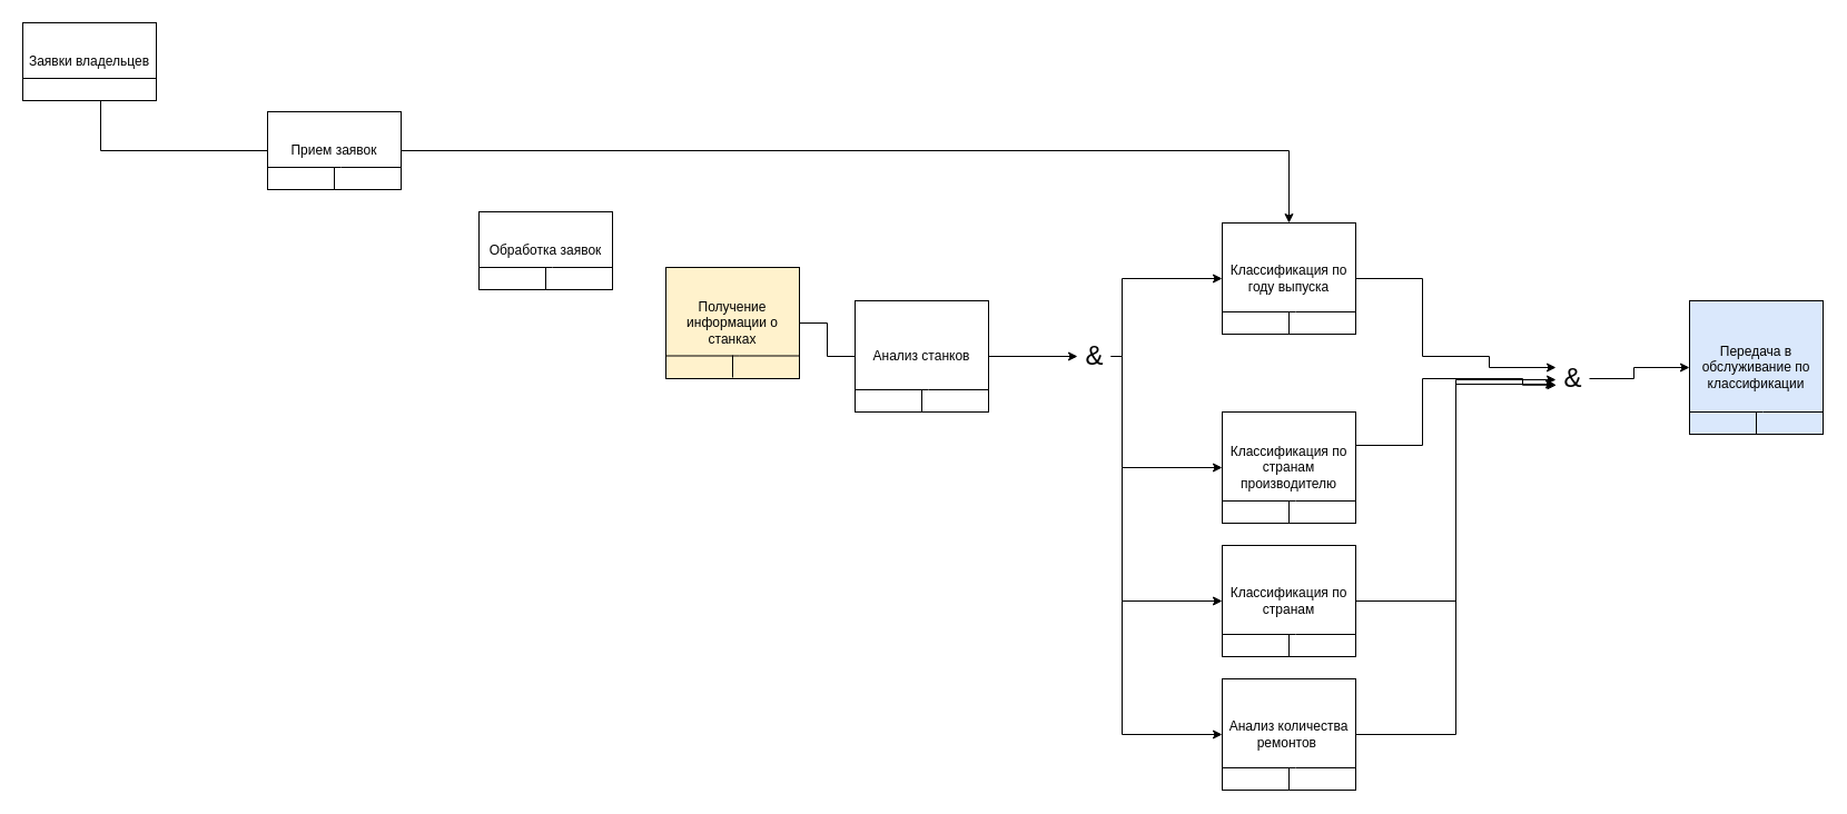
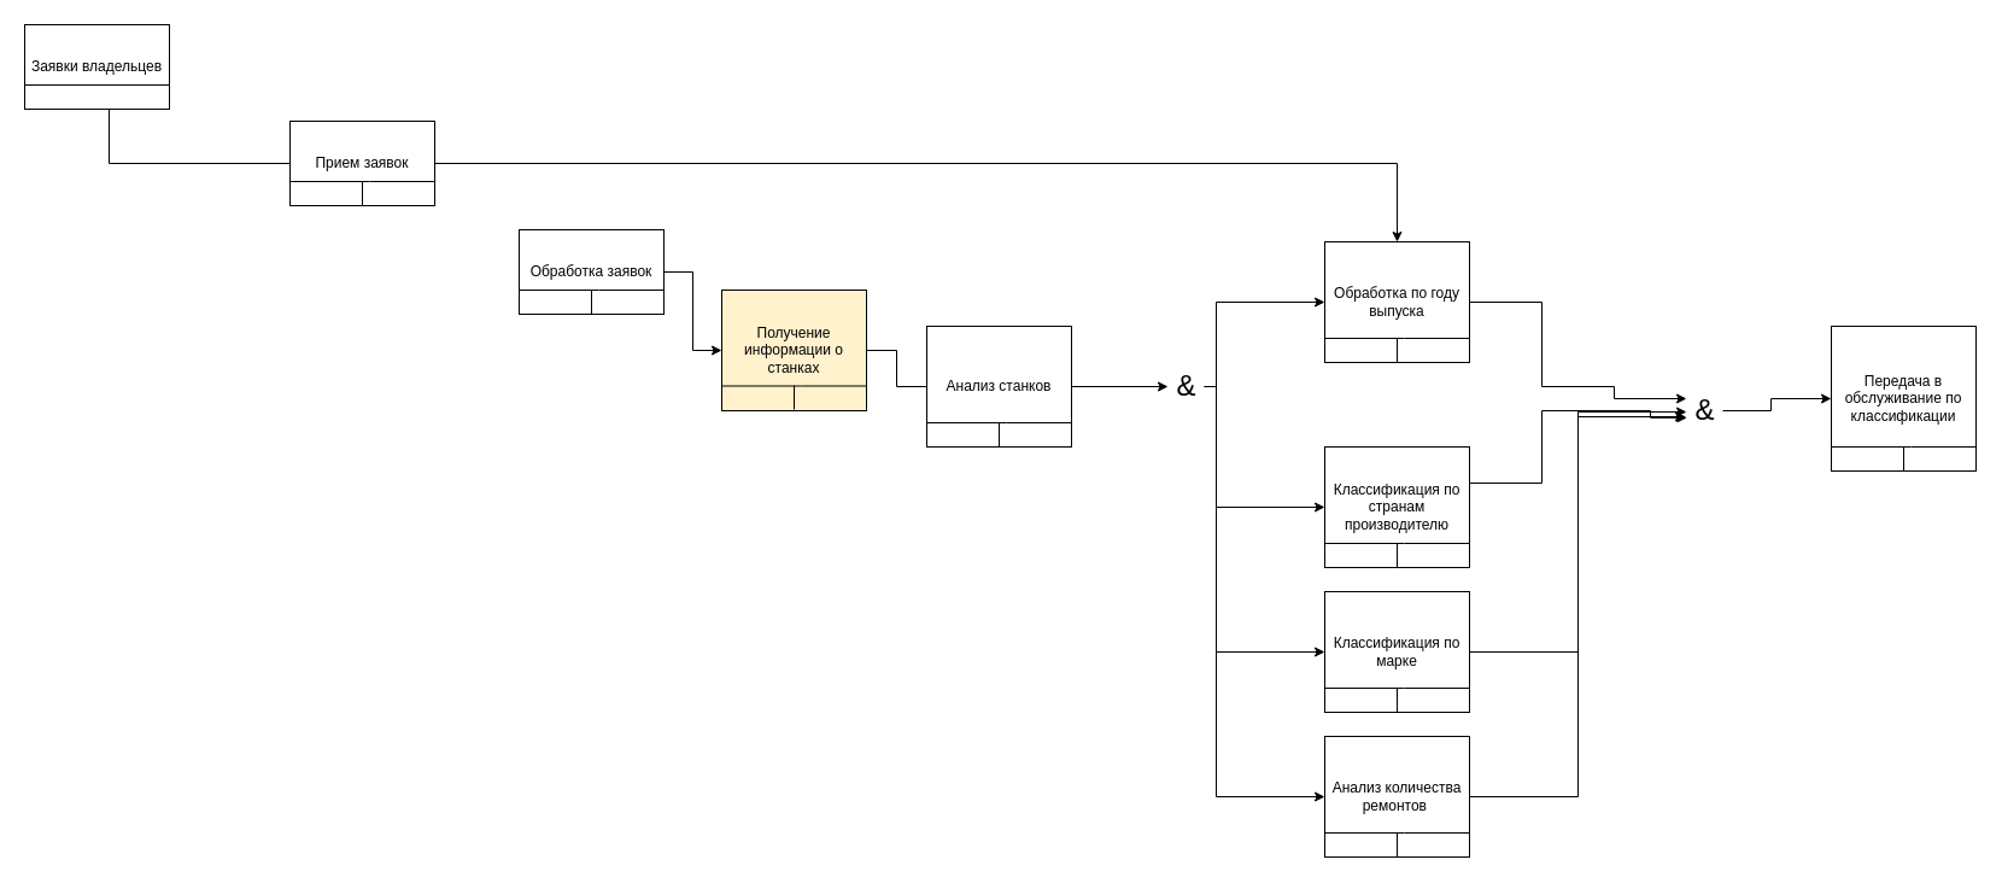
  <mxCell id="0" />
  <mxCell id="1" parent="0" />
  <mxCell id="2" value="Заявки владельцев" style="rounded=0;whiteSpace=wrap;html=1;" vertex="1" parent="1"><mxGeometry x="20" y="20" width="120" height="70" as="geometry" /></mxCell>
  <mxCell id="3" value="" style="endArrow=none;html=1;rounded=0;" edge="1" parent="1"><mxGeometry width="50" height="50" relative="1" as="geometry"><mxPoint x="20" y="70" as="sourcePoint" /><mxPoint x="140" y="70" as="targetPoint" /></mxGeometry></mxCell>
  <mxCell id="4" style="edgeStyle=orthogonalEdgeStyle;rounded=0;orthogonalLoop=1;jettySize=auto;html=1;" edge="1" parent="1" source="5" target="25"><mxGeometry relative="1" as="geometry" /></mxCell>
  <mxCell id="5" value="Прием заявок" style="rounded=0;whiteSpace=wrap;html=1;" vertex="1" parent="1"><mxGeometry x="240" y="100" width="120" height="70" as="geometry" /></mxCell>
  <mxCell id="6" value="" style="endArrow=none;html=1;rounded=0;" edge="1" parent="1"><mxGeometry width="50" height="50" relative="1" as="geometry"><mxPoint x="240" y="150" as="sourcePoint" /><mxPoint x="360" y="150" as="targetPoint" /><Array as="points"><mxPoint x="306" y="150" /></Array></mxGeometry></mxCell>
  <mxCell id="7" value="" style="endArrow=none;html=1;rounded=0;" edge="1" parent="1"><mxGeometry width="50" height="50" relative="1" as="geometry"><mxPoint x="300" y="170" as="sourcePoint" /><mxPoint x="300" y="150" as="targetPoint" /></mxGeometry></mxCell>
+ <mxCell id="8" style="edgeStyle=orthogonalEdgeStyle;rounded=0;orthogonalLoop=1;jettySize=auto;html=1;" edge="1" parent="1" source="9" target="39"><mxGeometry relative="1" as="geometry" /></mxCell>
  <mxCell id="9" value="Обработка заявок" style="rounded=0;whiteSpace=wrap;html=1;" vertex="1" parent="1"><mxGeometry x="430" y="190" width="120" height="70" as="geometry" /></mxCell>
  <mxCell id="10" value="" style="endArrow=none;html=1;rounded=0;" edge="1" parent="1"><mxGeometry width="50" height="50" relative="1" as="geometry"><mxPoint x="430" y="240" as="sourcePoint" /><mxPoint x="550" y="240" as="targetPoint" /><Array as="points"><mxPoint x="496" y="240" /></Array></mxGeometry></mxCell>
  <mxCell id="11" value="" style="endArrow=none;html=1;rounded=0;" edge="1" parent="1"><mxGeometry width="50" height="50" relative="1" as="geometry"><mxPoint x="490" y="260" as="sourcePoint" /><mxPoint x="490" y="240" as="targetPoint" /></mxGeometry></mxCell>
  <mxCell id="12" value="" style="endArrow=none;html=1;rounded=0;" edge="1" parent="1" source="5"><mxGeometry width="50" height="50" relative="1" as="geometry"><mxPoint x="220" y="140" as="sourcePoint" /><mxPoint x="90" y="90" as="targetPoint" /><Array as="points"><mxPoint x="90" y="135" /></Array></mxGeometry></mxCell>
  <mxCell id="13" style="edgeStyle=orthogonalEdgeStyle;rounded=0;orthogonalLoop=1;jettySize=auto;html=1;fontSize=24;" edge="1" parent="1" source="14" target="23"><mxGeometry relative="1" as="geometry" /></mxCell>
  <mxCell id="14" value="Анализ станков" style="rounded=0;whiteSpace=wrap;html=1;" vertex="1" parent="1"><mxGeometry x="768" y="270" width="120" height="100" as="geometry" /></mxCell>
  <mxCell id="15" value="" style="endArrow=none;html=1;rounded=0;" edge="1" parent="1"><mxGeometry width="50" height="50" relative="1" as="geometry"><mxPoint x="768" y="350" as="sourcePoint" /><mxPoint x="888" y="350" as="targetPoint" /><Array as="points"><mxPoint x="834" y="350" /></Array></mxGeometry></mxCell>
  <mxCell id="16" value="" style="endArrow=none;html=1;rounded=0;" edge="1" parent="1"><mxGeometry width="50" height="50" relative="1" as="geometry"><mxPoint x="828" y="370" as="sourcePoint" /><mxPoint x="828" y="350" as="targetPoint" /></mxGeometry></mxCell>
  <mxCell id="17" style="edgeStyle=orthogonalEdgeStyle;rounded=0;orthogonalLoop=1;jettySize=auto;html=1;fontSize=24;entryX=0.013;entryY=0.79;entryDx=0;entryDy=0;entryPerimeter=0;" edge="1" parent="1" source="18" target="29"><mxGeometry relative="1" as="geometry"><mxPoint x="1298" y="340" as="targetPoint" /><Array as="points"><mxPoint x="1278" y="400" /><mxPoint x="1278" y="340" /><mxPoint x="1368" y="340" /></Array></mxGeometry></mxCell>
  <mxCell id="18" value="Классификация по странам производителю" style="rounded=0;whiteSpace=wrap;html=1;" vertex="1" parent="1"><mxGeometry x="1098" y="370" width="120" height="100" as="geometry" /></mxCell>
  <mxCell id="19" value="" style="endArrow=none;html=1;rounded=0;" edge="1" parent="1"><mxGeometry width="50" height="50" relative="1" as="geometry"><mxPoint x="1098" y="450" as="sourcePoint" /><mxPoint x="1218" y="450" as="targetPoint" /><Array as="points"><mxPoint x="1164" y="450" /></Array></mxGeometry></mxCell>
  <mxCell id="20" value="" style="endArrow=none;html=1;rounded=0;" edge="1" parent="1"><mxGeometry width="50" height="50" relative="1" as="geometry"><mxPoint x="1158" y="470" as="sourcePoint" /><mxPoint x="1158" y="450" as="targetPoint" /></mxGeometry></mxCell>
  <mxCell id="21" style="edgeStyle=orthogonalEdgeStyle;rounded=0;orthogonalLoop=1;jettySize=auto;html=1;fontSize=24;entryX=0;entryY=0.5;entryDx=0;entryDy=0;" edge="1" parent="1" source="23" target="25"><mxGeometry relative="1" as="geometry"><mxPoint x="1038" y="250" as="targetPoint" /><Array as="points"><mxPoint x="1008" y="320" /><mxPoint x="1008" y="250" /></Array></mxGeometry></mxCell>
  <mxCell id="22" style="edgeStyle=orthogonalEdgeStyle;rounded=0;orthogonalLoop=1;jettySize=auto;html=1;fontSize=24;entryX=0;entryY=0.5;entryDx=0;entryDy=0;" edge="1" parent="1" source="23" target="18"><mxGeometry relative="1" as="geometry"><mxPoint x="1088" y="420" as="targetPoint" /><Array as="points"><mxPoint x="1008" y="320" /><mxPoint x="1008" y="420" /></Array></mxGeometry></mxCell>
  <mxCell id="23" value="&lt;font style=&quot;font-size: 24px;&quot;&gt;&amp;amp;&lt;/font&gt;" style="text;html=1;align=center;verticalAlign=middle;resizable=0;points=[];autosize=1;strokeColor=none;fillColor=none;" vertex="1" parent="1"><mxGeometry x="968" y="310" width="30" height="20" as="geometry" /></mxCell>
  <mxCell id="24" style="edgeStyle=orthogonalEdgeStyle;rounded=0;orthogonalLoop=1;jettySize=auto;html=1;fontSize=24;" edge="1" parent="1" source="25" target="29"><mxGeometry relative="1" as="geometry"><mxPoint x="1338" y="340" as="targetPoint" /><Array as="points"><mxPoint x="1278" y="250" /><mxPoint x="1278" y="320" /><mxPoint x="1338" y="320" /><mxPoint x="1338" y="330" /></Array></mxGeometry></mxCell>
- <mxCell id="25" value="Классификация по году выпуска" style="rounded=0;whiteSpace=wrap;html=1;" vertex="1" parent="1"><mxGeometry x="1098" y="200" width="120" height="100" as="geometry" /></mxCell>
+ <mxCell id="25" value="Обработка по году выпуска" style="rounded=0;whiteSpace=wrap;html=1;" vertex="1" parent="1"><mxGeometry x="1098" y="200" width="120" height="100" as="geometry" /></mxCell>
  <mxCell id="26" value="" style="endArrow=none;html=1;rounded=0;" edge="1" parent="1"><mxGeometry width="50" height="50" relative="1" as="geometry"><mxPoint x="1098" y="280" as="sourcePoint" /><mxPoint x="1218" y="280" as="targetPoint" /><Array as="points"><mxPoint x="1164" y="280" /></Array></mxGeometry></mxCell>
  <mxCell id="27" value="" style="endArrow=none;html=1;rounded=0;" edge="1" parent="1"><mxGeometry width="50" height="50" relative="1" as="geometry"><mxPoint x="1158" y="300" as="sourcePoint" /><mxPoint x="1158" y="280" as="targetPoint" /></mxGeometry></mxCell>
  <mxCell id="28" style="edgeStyle=orthogonalEdgeStyle;rounded=0;orthogonalLoop=1;jettySize=auto;html=1;fontSize=24;" edge="1" parent="1" source="29" target="30"><mxGeometry relative="1" as="geometry"><Array as="points"><mxPoint x="1468" y="340" /><mxPoint x="1468" y="330" /></Array></mxGeometry></mxCell>
  <mxCell id="29" value="&lt;font style=&quot;font-size: 24px;&quot;&gt;&amp;amp;&lt;/font&gt;" style="text;html=1;align=center;verticalAlign=middle;resizable=0;points=[];autosize=1;strokeColor=none;fillColor=none;" vertex="1" parent="1"><mxGeometry x="1398" y="330" width="30" height="20" as="geometry" /></mxCell>
- <mxCell id="30" value="Передача в обслуживание по классификации" style="rounded=0;whiteSpace=wrap;html=1;fillColor=#dae8fc;" vertex="1" parent="1"><mxGeometry x="1518" y="270" width="120" height="120" as="geometry" /></mxCell>
+ <mxCell id="30" value="Передача в обслуживание по классификации" style="rounded=0;whiteSpace=wrap;html=1;" vertex="1" parent="1"><mxGeometry x="1518" y="270" width="120" height="120" as="geometry" /></mxCell>
  <mxCell id="31" value="" style="endArrow=none;html=1;rounded=0;" edge="1" parent="1"><mxGeometry width="50" height="50" relative="1" as="geometry"><mxPoint x="1518" y="370" as="sourcePoint" /><mxPoint x="1638" y="370" as="targetPoint" /><Array as="points"><mxPoint x="1584" y="370" /></Array></mxGeometry></mxCell>
  <mxCell id="32" value="" style="endArrow=none;html=1;rounded=0;" edge="1" parent="1"><mxGeometry width="50" height="50" relative="1" as="geometry"><mxPoint x="1578" y="390" as="sourcePoint" /><mxPoint x="1578" y="370" as="targetPoint" /></mxGeometry></mxCell>
  <mxCell id="33" style="edgeStyle=orthogonalEdgeStyle;rounded=0;orthogonalLoop=1;jettySize=auto;html=1;exitX=1;exitY=0.5;exitDx=0;exitDy=0;entryX=-0.033;entryY=0.75;entryDx=0;entryDy=0;entryPerimeter=0;" edge="1" parent="1" source="34" target="29"><mxGeometry relative="1" as="geometry" /></mxCell>
- <mxCell id="34" value="Классификация по странам" style="rounded=0;whiteSpace=wrap;html=1;" vertex="1" parent="1"><mxGeometry x="1098" y="490" width="120" height="100" as="geometry" /></mxCell>
+ <mxCell id="34" value="Классификация по марке" style="rounded=0;whiteSpace=wrap;html=1;" vertex="1" parent="1"><mxGeometry x="1098" y="490" width="120" height="100" as="geometry" /></mxCell>
  <mxCell id="35" value="" style="endArrow=none;html=1;rounded=0;" edge="1" parent="1"><mxGeometry width="50" height="50" relative="1" as="geometry"><mxPoint x="1098" y="570" as="sourcePoint" /><mxPoint x="1218" y="570" as="targetPoint" /><Array as="points"><mxPoint x="1164" y="570" /></Array></mxGeometry></mxCell>
  <mxCell id="36" value="" style="endArrow=none;html=1;rounded=0;" edge="1" parent="1"><mxGeometry width="50" height="50" relative="1" as="geometry"><mxPoint x="1158" y="590" as="sourcePoint" /><mxPoint x="1158" y="570" as="targetPoint" /></mxGeometry></mxCell>
  <mxCell id="37" value="" style="endArrow=classic;html=1;rounded=0;entryX=0;entryY=0.5;entryDx=0;entryDy=0;" edge="1" parent="1" target="34"><mxGeometry width="50" height="50" relative="1" as="geometry"><mxPoint x="1008" y="420" as="sourcePoint" /><mxPoint x="1008" y="620" as="targetPoint" /><Array as="points"><mxPoint x="1008" y="540" /></Array></mxGeometry></mxCell>
  <mxCell id="38" style="edgeStyle=orthogonalEdgeStyle;rounded=0;orthogonalLoop=1;jettySize=auto;html=1;entryX=0;entryY=0.5;entryDx=0;entryDy=0;endArrow=none;" edge="1" parent="1" source="39" target="14"><mxGeometry relative="1" as="geometry" /></mxCell>
  <mxCell id="39" value="Получение информации о станках" style="rounded=0;whiteSpace=wrap;html=1;fillColor=#fff2cc;" vertex="1" parent="1"><mxGeometry x="598" y="240" width="120" height="100" as="geometry" /></mxCell>
  <mxCell id="40" value="" style="endArrow=none;html=1;rounded=0;" edge="1" parent="1"><mxGeometry width="50" height="50" relative="1" as="geometry"><mxPoint x="598" y="319.5" as="sourcePoint" /><mxPoint x="718" y="319.5" as="targetPoint" /><Array as="points"><mxPoint x="664" y="319.5" /></Array></mxGeometry></mxCell>
  <mxCell id="41" value="" style="endArrow=none;html=1;rounded=0;" edge="1" parent="1"><mxGeometry width="50" height="50" relative="1" as="geometry"><mxPoint x="658" y="339" as="sourcePoint" /><mxPoint x="658" y="319" as="targetPoint" /></mxGeometry></mxCell>
  <mxCell id="42" style="edgeStyle=orthogonalEdgeStyle;rounded=0;orthogonalLoop=1;jettySize=auto;html=1;entryX=0;entryY=0.55;entryDx=0;entryDy=0;entryPerimeter=0;" edge="1" parent="1" source="43" target="29"><mxGeometry relative="1" as="geometry" /></mxCell>
  <mxCell id="43" value="Анализ количества ремонтов&amp;nbsp;" style="rounded=0;whiteSpace=wrap;html=1;" vertex="1" parent="1"><mxGeometry x="1098" y="610" width="120" height="100" as="geometry" /></mxCell>
  <mxCell id="44" value="" style="endArrow=none;html=1;rounded=0;" edge="1" parent="1"><mxGeometry width="50" height="50" relative="1" as="geometry"><mxPoint x="1098" y="690" as="sourcePoint" /><mxPoint x="1218" y="690" as="targetPoint" /><Array as="points"><mxPoint x="1164" y="690" /></Array></mxGeometry></mxCell>
  <mxCell id="45" value="" style="endArrow=none;html=1;rounded=0;" edge="1" parent="1"><mxGeometry width="50" height="50" relative="1" as="geometry"><mxPoint x="1158" y="710" as="sourcePoint" /><mxPoint x="1158" y="690" as="targetPoint" /></mxGeometry></mxCell>
  <mxCell id="46" value="" style="endArrow=classic;html=1;rounded=0;entryX=0;entryY=0.5;entryDx=0;entryDy=0;" edge="1" parent="1" target="43"><mxGeometry width="50" height="50" relative="1" as="geometry"><mxPoint x="1008" y="540" as="sourcePoint" /><mxPoint x="1058" y="620" as="targetPoint" /><Array as="points"><mxPoint x="1008" y="660" /></Array></mxGeometry></mxCell>
